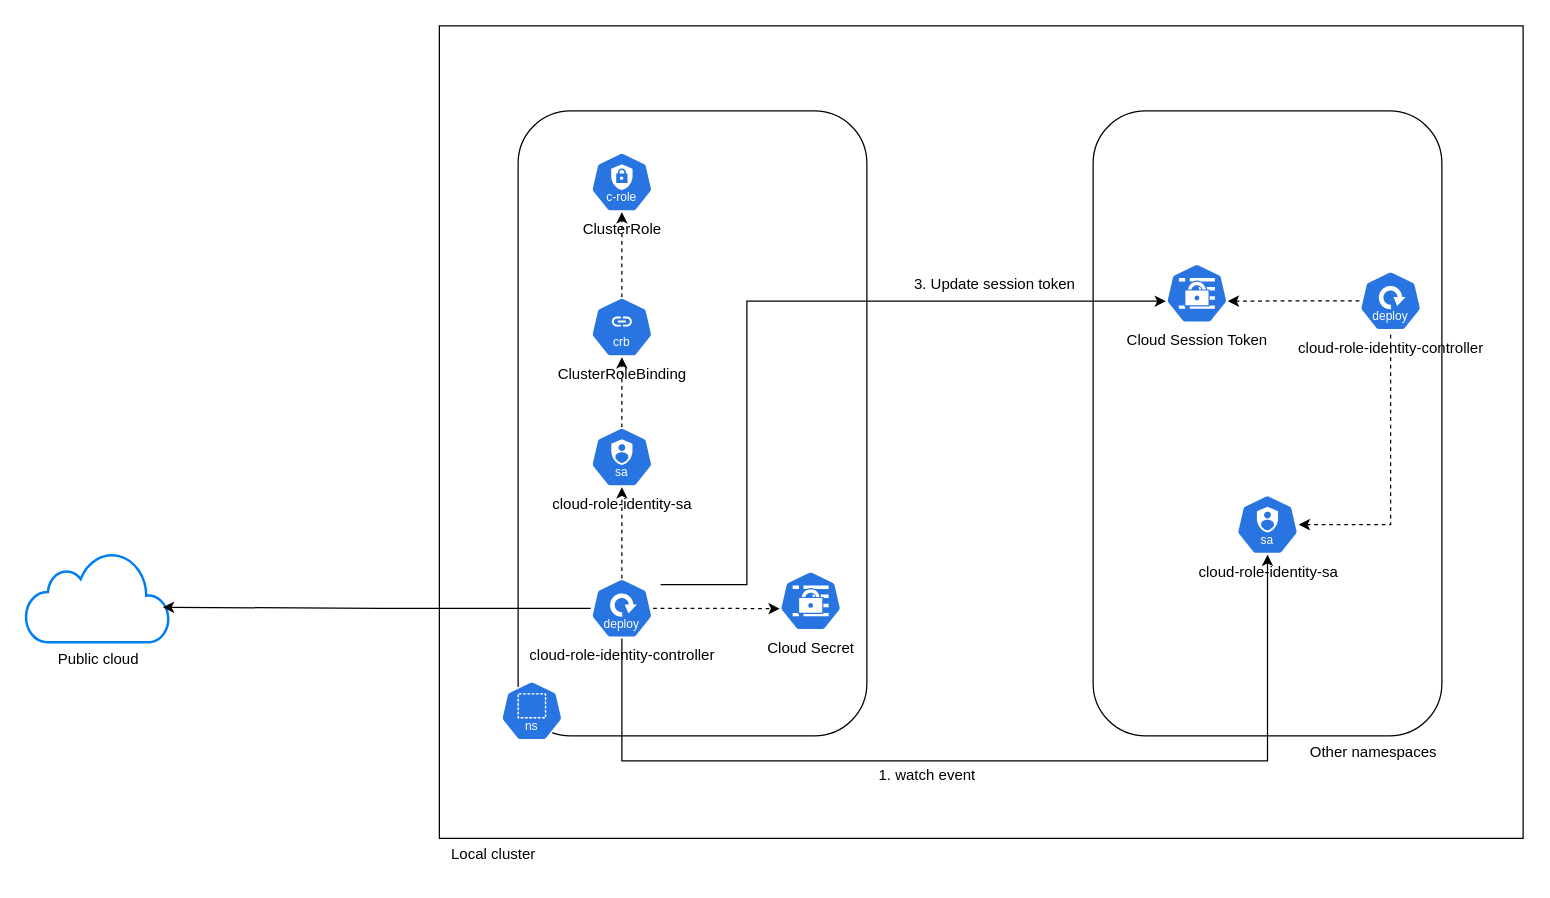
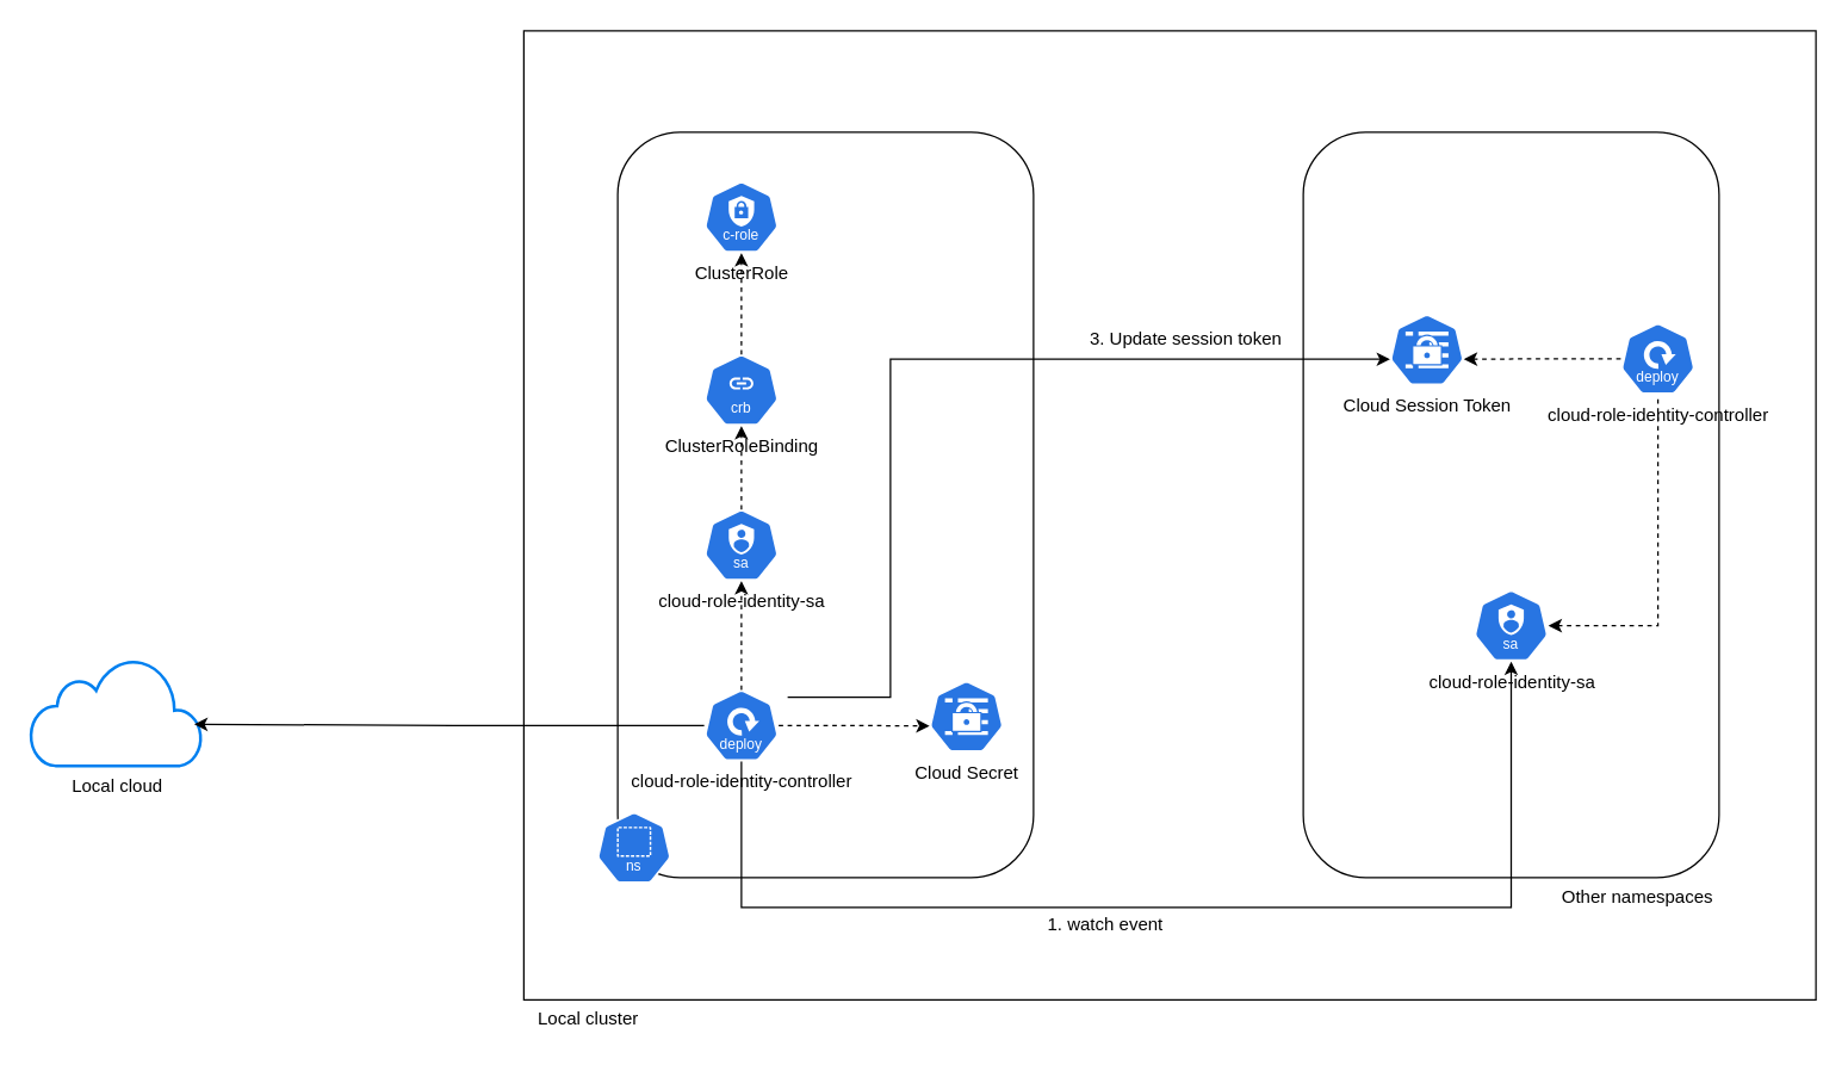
  <mxCell id="0" />
  <mxCell id="1" parent="0" />
  <mxCell id="2" value="" style="rounded=0;whiteSpace=wrap;html=1;" vertex="1" parent="1"><mxGeometry x="351" y="20" width="867" height="650" as="geometry" /></mxCell>
  <mxCell id="3" value="Local cluster" style="text;html=1;align=center;verticalAlign=middle;resizable=0;points=[];autosize=1;strokeColor=none;fillColor=none;" vertex="1" parent="1"><mxGeometry x="351" y="670" width="85" height="26" as="geometry" /></mxCell>
  <mxCell id="4" value="" style="rounded=1;whiteSpace=wrap;html=1;" vertex="1" parent="1"><mxGeometry x="414" y="88" width="279" height="500" as="geometry" /></mxCell>
  <mxCell id="5" value="cloud-role-identity-sa" style="aspect=fixed;sketch=0;html=1;dashed=0;whitespace=wrap;verticalLabelPosition=bottom;verticalAlign=top;fillColor=#2875E2;strokeColor=#ffffff;points=[[0.005,0.63,0],[0.1,0.2,0],[0.9,0.2,0],[0.5,0,0],[0.995,0.63,0],[0.72,0.99,0],[0.5,1,0],[0.28,0.99,0]];shape=mxgraph.kubernetes.icon2;kubernetesLabel=1;prIcon=sa" vertex="1" parent="1"><mxGeometry x="472" y="341" width="50" height="48" as="geometry" /></mxCell>
  <mxCell id="6" value="" style="aspect=fixed;sketch=0;html=1;dashed=0;whitespace=wrap;verticalLabelPosition=bottom;verticalAlign=top;fillColor=#2875E2;strokeColor=#ffffff;points=[[0.005,0.63,0],[0.1,0.2,0],[0.9,0.2,0],[0.5,0,0],[0.995,0.63,0],[0.72,0.99,0],[0.5,1,0],[0.28,0.99,0]];shape=mxgraph.kubernetes.icon2;kubernetesLabel=1;prIcon=ns" vertex="1" parent="1"><mxGeometry x="400" y="544" width="50" height="48" as="geometry" /></mxCell>
  <mxCell id="7" value="cloud-role-identity-controller" style="aspect=fixed;sketch=0;html=1;dashed=0;whitespace=wrap;verticalLabelPosition=bottom;verticalAlign=top;fillColor=#2875E2;strokeColor=#ffffff;points=[[0.005,0.63,0],[0.1,0.2,0],[0.9,0.2,0],[0.5,0,0],[0.995,0.63,0],[0.72,0.99,0],[0.5,1,0],[0.28,0.99,0]];shape=mxgraph.kubernetes.icon2;kubernetesLabel=1;prIcon=deploy" vertex="1" parent="1"><mxGeometry x="472" y="462" width="50" height="48" as="geometry" /></mxCell>
  <mxCell id="8" value="ClusterRoleBinding" style="aspect=fixed;sketch=0;html=1;dashed=0;whitespace=wrap;verticalLabelPosition=bottom;verticalAlign=top;fillColor=#2875E2;strokeColor=#ffffff;points=[[0.005,0.63,0],[0.1,0.2,0],[0.9,0.2,0],[0.5,0,0],[0.995,0.63,0],[0.72,0.99,0],[0.5,1,0],[0.28,0.99,0]];shape=mxgraph.kubernetes.icon2;kubernetesLabel=1;prIcon=crb" vertex="1" parent="1"><mxGeometry x="472" y="237" width="50" height="48" as="geometry" /></mxCell>
  <mxCell id="9" value="ClusterRole" style="aspect=fixed;sketch=0;html=1;dashed=0;whitespace=wrap;verticalLabelPosition=bottom;verticalAlign=top;fillColor=#2875E2;strokeColor=#ffffff;points=[[0.005,0.63,0],[0.1,0.2,0],[0.9,0.2,0],[0.5,0,0],[0.995,0.63,0],[0.72,0.99,0],[0.5,1,0],[0.28,0.99,0]];shape=mxgraph.kubernetes.icon2;kubernetesLabel=1;prIcon=c_role" vertex="1" parent="1"><mxGeometry x="472" y="121" width="50" height="48" as="geometry" /></mxCell>
  <mxCell id="10" value="Cloud Secret" style="aspect=fixed;sketch=0;html=1;dashed=0;whitespace=wrap;verticalLabelPosition=bottom;verticalAlign=top;fillColor=#2875E2;strokeColor=#ffffff;points=[[0.005,0.63,0],[0.1,0.2,0],[0.9,0.2,0],[0.5,0,0],[0.995,0.63,0],[0.72,0.99,0],[0.5,1,0],[0.28,0.99,0]];shape=mxgraph.kubernetes.icon2;prIcon=secret" vertex="1" parent="1"><mxGeometry x="623" y="456" width="50" height="48" as="geometry" /></mxCell>
  <mxCell id="11" style="edgeStyle=orthogonalEdgeStyle;rounded=0;orthogonalLoop=1;jettySize=auto;html=1;entryX=0.5;entryY=1;entryDx=0;entryDy=0;entryPerimeter=0;dashed=1;" edge="1" parent="1" source="8" target="9"><mxGeometry relative="1" as="geometry" /></mxCell>
  <mxCell id="12" style="edgeStyle=orthogonalEdgeStyle;rounded=0;orthogonalLoop=1;jettySize=auto;html=1;entryX=0.5;entryY=1;entryDx=0;entryDy=0;entryPerimeter=0;dashed=1;" edge="1" parent="1" source="5" target="8"><mxGeometry relative="1" as="geometry" /></mxCell>
  <mxCell id="13" style="edgeStyle=orthogonalEdgeStyle;rounded=0;orthogonalLoop=1;jettySize=auto;html=1;entryX=0.5;entryY=1;entryDx=0;entryDy=0;entryPerimeter=0;dashed=1;" edge="1" parent="1" source="7" target="5"><mxGeometry relative="1" as="geometry" /></mxCell>
- <mxCell id="14" value="Public cloud" style="html=1;verticalLabelPosition=bottom;align=center;labelBackgroundColor=#ffffff;verticalAlign=top;strokeWidth=2;strokeColor=#0080F0;shadow=0;dashed=0;shape=mxgraph.ios7.icons.cloud;" vertex="1" parent="1"><mxGeometry x="20" y="441" width="115" height="72" as="geometry" /></mxCell>
+ <mxCell id="14" value="Local cloud" style="html=1;verticalLabelPosition=bottom;align=center;labelBackgroundColor=#ffffff;verticalAlign=top;strokeWidth=2;strokeColor=#0080F0;shadow=0;dashed=0;shape=mxgraph.ios7.icons.cloud;" vertex="1" parent="1"><mxGeometry x="20" y="441" width="115" height="72" as="geometry" /></mxCell>
  <mxCell id="15" style="edgeStyle=orthogonalEdgeStyle;rounded=0;orthogonalLoop=1;jettySize=auto;html=1;entryX=0.005;entryY=0.63;entryDx=0;entryDy=0;entryPerimeter=0;dashed=1;" edge="1" parent="1" source="7" target="10"><mxGeometry relative="1" as="geometry" /></mxCell>
  <mxCell id="16" value="" style="rounded=1;whiteSpace=wrap;html=1;" vertex="1" parent="1"><mxGeometry x="874" y="88" width="279" height="500" as="geometry" /></mxCell>
  <mxCell id="17" value="cloud-role-identity-controller" style="aspect=fixed;sketch=0;html=1;dashed=0;whitespace=wrap;verticalLabelPosition=bottom;verticalAlign=top;fillColor=#2875E2;strokeColor=#ffffff;points=[[0.005,0.63,0],[0.1,0.2,0],[0.9,0.2,0],[0.5,0,0],[0.995,0.63,0],[0.72,0.99,0],[0.5,1,0],[0.28,0.99,0]];shape=mxgraph.kubernetes.icon2;kubernetesLabel=1;prIcon=deploy" vertex="1" parent="1"><mxGeometry x="1087" y="216" width="50" height="48" as="geometry" /></mxCell>
  <mxCell id="18" value="cloud-role-identity-sa" style="aspect=fixed;sketch=0;html=1;dashed=0;whitespace=wrap;verticalLabelPosition=bottom;verticalAlign=top;fillColor=#2875E2;strokeColor=#ffffff;points=[[0.005,0.63,0],[0.1,0.2,0],[0.9,0.2,0],[0.5,0,0],[0.995,0.63,0],[0.72,0.99,0],[0.5,1,0],[0.28,0.99,0]];shape=mxgraph.kubernetes.icon2;kubernetesLabel=1;prIcon=sa" vertex="1" parent="1"><mxGeometry x="988.5" y="395" width="50" height="48" as="geometry" /></mxCell>
  <mxCell id="19" style="edgeStyle=orthogonalEdgeStyle;rounded=0;orthogonalLoop=1;jettySize=auto;html=1;entryX=0.955;entryY=0.613;entryDx=0;entryDy=0;entryPerimeter=0;" edge="1" parent="1" source="7" target="14"><mxGeometry relative="1" as="geometry" /></mxCell>
  <mxCell id="20" value="1. watch event" style="text;html=1;align=center;verticalAlign=middle;resizable=0;points=[];autosize=1;strokeColor=none;fillColor=none;" vertex="1" parent="1"><mxGeometry x="693" y="607" width="95" height="26" as="geometry" /></mxCell>
  <mxCell id="21" style="edgeStyle=orthogonalEdgeStyle;rounded=0;orthogonalLoop=1;jettySize=auto;html=1;entryX=0.5;entryY=1;entryDx=0;entryDy=0;entryPerimeter=0;" edge="1" parent="1" source="7" target="18"><mxGeometry relative="1" as="geometry"><Array as="points"><mxPoint x="497" y="608" /><mxPoint x="1014" y="608" /></Array></mxGeometry></mxCell>
  <mxCell id="22" style="edgeStyle=orthogonalEdgeStyle;rounded=0;orthogonalLoop=1;jettySize=auto;html=1;entryX=0.5;entryY=1;entryDx=0;entryDy=0;entryPerimeter=0;startArrow=classic;startFill=1;endArrow=none;endFill=0;dashed=1;" edge="1" parent="1" source="18" target="17"><mxGeometry relative="1" as="geometry" /></mxCell>
  <mxCell id="23" style="edgeStyle=orthogonalEdgeStyle;rounded=0;orthogonalLoop=1;jettySize=auto;html=1;entryX=0.005;entryY=0.63;entryDx=0;entryDy=0;entryPerimeter=0;" edge="1" parent="1" target="25"><mxGeometry relative="1" as="geometry"><mxPoint x="528" y="467" as="sourcePoint" /><mxPoint x="898.75" y="204.24" as="targetPoint" /><Array as="points"><mxPoint x="597" y="467" /><mxPoint x="597" y="240" /></Array></mxGeometry></mxCell>
  <mxCell id="24" value="3. Update session token" style="text;html=1;align=center;verticalAlign=middle;resizable=0;points=[];autosize=1;strokeColor=none;fillColor=none;" vertex="1" parent="1"><mxGeometry x="721" y="214" width="147" height="26" as="geometry" /></mxCell>
  <mxCell id="25" value="Cloud Session Token" style="aspect=fixed;sketch=0;html=1;dashed=0;whitespace=wrap;verticalLabelPosition=bottom;verticalAlign=top;fillColor=#2875E2;strokeColor=#ffffff;points=[[0.005,0.63,0],[0.1,0.2,0],[0.9,0.2,0],[0.5,0,0],[0.995,0.63,0],[0.72,0.99,0],[0.5,1,0],[0.28,0.99,0]];shape=mxgraph.kubernetes.icon2;prIcon=secret" vertex="1" parent="1"><mxGeometry x="932" y="210" width="50" height="48" as="geometry" /></mxCell>
  <mxCell id="26" style="edgeStyle=orthogonalEdgeStyle;rounded=0;orthogonalLoop=1;jettySize=auto;html=1;entryX=0.995;entryY=0.63;entryDx=0;entryDy=0;entryPerimeter=0;dashed=1;" edge="1" parent="1" source="17" target="25"><mxGeometry relative="1" as="geometry" /></mxCell>
  <mxCell id="27" value="Other namespaces" style="text;html=1;align=center;verticalAlign=middle;resizable=0;points=[];autosize=1;strokeColor=none;fillColor=none;" vertex="1" parent="1"><mxGeometry x="1038.5" y="588" width="119" height="26" as="geometry" /></mxCell>
